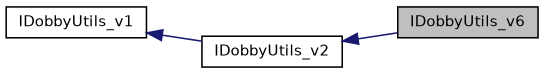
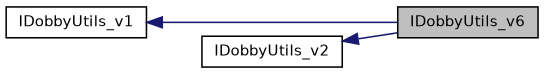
  digraph {
    rankdir=LR
    node [color=black fillcolor=white fontname=Helvetica fontsize=10 shape=record style=filled]
    edge [color=midnightblue dir=back fontname=Helvetica fontsize=10 labelfontname=Helvetica labelfontsize=10 style=solid]
    n1 [fillcolor=grey75 fontcolor=black height=0.2 label=IDobbyUtils_v6 width=0.4]
    n2 [height=0.2 label=IDobbyUtils_v2 width=0.4]
    n3 [height=0.2 label=IDobbyUtils_v1 width=0.4]
    n2 -> n1
-   n3 -> n2
+   n3 -> n1
  }
